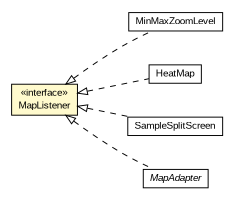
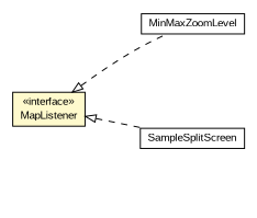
  digraph {
    nodesep=0.25
    rankdir=LR
    ranksep=0.5
    node [fontcolor=black fontname=arial fontsize=10.0 shape=plaintext]
    edge [arrowtail=empty dir=back fontname=arial fontsize=10 headport=p labelfontname=arial labelfontsize=10 style=dashed tailport=p]
    n1 [label=<<table title="org.osmdroid.samplefragments.animations.MinMaxZoomLevel" border="0" cellborder="1" cellspacing="0" cellpadding="2" port="p" href="../samplefragments/animations/MinMaxZoomLevel.html"> 		<tr><td><table border="0" cellspacing="0" cellpadding="1"> <tr><td align="center" balign="center"> MinMaxZoomLevel </td></tr> 		</table></td></tr> 		</table>>]
-   n2 [label=<<table title="org.osmdroid.samplefragments.data.HeatMap" border="0" cellborder="1" cellspacing="0" cellpadding="2" port="p" href="../samplefragments/data/HeatMap.html"> 		<tr><td><table border="0" cellspacing="0" cellpadding="1"> <tr><td align="center" balign="center"> HeatMap </td></tr> 		</table></td></tr> 		</table>>]
    n3 [label=<<table title="org.osmdroid.samplefragments.layouts.SampleSplitScreen" border="0" cellborder="1" cellspacing="0" cellpadding="2" port="p" href="../samplefragments/layouts/SampleSplitScreen.html"> 		<tr><td><table border="0" cellspacing="0" cellpadding="1"> <tr><td align="center" balign="center"> SampleSplitScreen </td></tr> 		</table></td></tr> 		</table>>]
-   n4 [label=<<table title="org.osmdroid.events.MapAdapter" border="0" cellborder="1" cellspacing="0" cellpadding="2" port="p" href="./MapAdapter.html"> 		<tr><td><table border="0" cellspacing="0" cellpadding="1"> <tr><td align="center" balign="center"><font face="arial italic"> MapAdapter </font></td></tr> 		</table></td></tr> 		</table>>]
    n5 [label=<<table title="org.osmdroid.events.MapListener" border="0" cellborder="1" cellspacing="0" cellpadding="2" port="p" bgcolor="lemonChiffon" href="./MapListener.html"> 		<tr><td><table border="0" cellspacing="0" cellpadding="1"> <tr><td align="center" balign="center"> &#171;interface&#187; </td></tr> <tr><td align="center" balign="center"> MapListener </td></tr> 		</table></td></tr> 		</table>>]
    n5 -> n1
-   n5 -> n2
    n5 -> n3
-   n5 -> n4
  }
